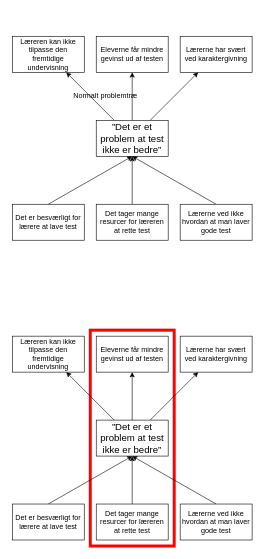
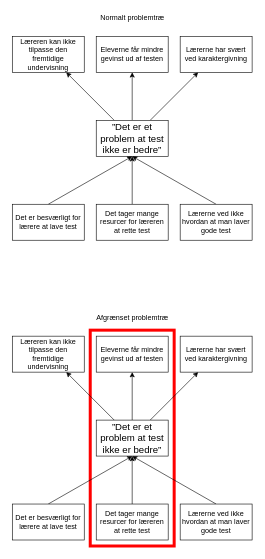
  <mxCell id="0" />
  <mxCell id="1" parent="0" />
  <mxCell id="2" value="" style="edgeStyle=none;html=1;" parent="1" source="5" target="6" edge="1"><mxGeometry relative="1" as="geometry" /></mxCell>
  <mxCell id="3" value="" style="edgeStyle=none;html=1;" parent="1" source="5" target="7" edge="1"><mxGeometry relative="1" as="geometry" /></mxCell>
  <mxCell id="4" value="" style="edgeStyle=none;html=1;" parent="1" source="5" target="8" edge="1"><mxGeometry relative="1" as="geometry" /></mxCell>
  <mxCell id="5" value="&lt;p class=&quot;MsoNormal&quot; style=&quot;margin: 0cm ; font-size: 12pt ; font-family: &amp;#34;calibri&amp;#34; , sans-serif&quot;&gt;&lt;span lang=&quot;DA&quot;&gt;”Det er et problem at test ikke er bedre”&lt;/span&gt;&lt;/p&gt;" style="rounded=0;whiteSpace=wrap;html=1;" parent="1" vertex="1"><mxGeometry x="160" y="200" width="120" height="60" as="geometry" /></mxCell>
  <mxCell id="6" value="Lærerne har svært ved karaktergivning" style="whiteSpace=wrap;html=1;rounded=0;" parent="1" vertex="1"><mxGeometry x="300" y="60" width="120" height="60" as="geometry" /></mxCell>
  <mxCell id="7" value="Læreren kan ikke tilpasse den fremtidige undervisning" style="whiteSpace=wrap;html=1;rounded=0;" parent="1" vertex="1"><mxGeometry x="20" y="60" width="120" height="60" as="geometry" /></mxCell>
  <mxCell id="8" value="Eleverne får mindre gevinst ud af testen" style="whiteSpace=wrap;html=1;rounded=0;" parent="1" vertex="1"><mxGeometry x="160" y="60" width="120" height="60" as="geometry" /></mxCell>
  <mxCell id="9" style="edgeStyle=none;html=1;exitX=0.5;exitY=0;exitDx=0;exitDy=0;entryX=0.5;entryY=1;entryDx=0;entryDy=0;" parent="1" source="10" target="5" edge="1"><mxGeometry relative="1" as="geometry" /></mxCell>
  <mxCell id="10" value="Det tager mange resurcer for læreren at rette test" style="whiteSpace=wrap;html=1;rounded=0;" parent="1" vertex="1"><mxGeometry x="160" y="340" width="120" height="60" as="geometry" /></mxCell>
  <mxCell id="11" style="edgeStyle=none;html=1;exitX=0.5;exitY=0;exitDx=0;exitDy=0;entryX=0.5;entryY=1;entryDx=0;entryDy=0;" parent="1" source="12" target="5" edge="1"><mxGeometry relative="1" as="geometry" /></mxCell>
  <mxCell id="12" value="Lærerne ved ikke hvordan at man laver gode test" style="whiteSpace=wrap;html=1;rounded=0;" parent="1" vertex="1"><mxGeometry x="300" y="340" width="120" height="60" as="geometry" /></mxCell>
  <mxCell id="13" style="edgeStyle=none;html=1;exitX=0.5;exitY=0;exitDx=0;exitDy=0;entryX=0.5;entryY=1;entryDx=0;entryDy=0;" parent="1" source="14" target="5" edge="1"><mxGeometry relative="1" as="geometry" /></mxCell>
  <mxCell id="14" value="Det er besværligt for lærere at lave test" style="whiteSpace=wrap;html=1;rounded=0;" parent="1" vertex="1"><mxGeometry x="20" y="340" width="120" height="60" as="geometry" /></mxCell>
  <mxCell id="15" value="" style="whiteSpace=wrap;html=1;fillColor=none;strokeColor=#FF0000;strokeWidth=5;" parent="1" vertex="1"><mxGeometry x="150" y="550" width="140" height="360" as="geometry" /></mxCell>
  <mxCell id="16" value="" style="edgeStyle=none;html=1;" edge="1" parent="1" source="19" target="20"><mxGeometry relative="1" as="geometry" /></mxCell>
  <mxCell id="17" value="" style="edgeStyle=none;html=1;" edge="1" parent="1" source="19" target="21"><mxGeometry relative="1" as="geometry" /></mxCell>
  <mxCell id="18" value="" style="edgeStyle=none;html=1;" edge="1" parent="1" source="19" target="22"><mxGeometry relative="1" as="geometry" /></mxCell>
  <mxCell id="19" value="&lt;p class=&quot;MsoNormal&quot; style=&quot;margin: 0cm ; font-size: 12pt ; font-family: &amp;#34;calibri&amp;#34; , sans-serif&quot;&gt;&lt;span lang=&quot;DA&quot;&gt;”Det er et problem at test ikke er bedre”&lt;/span&gt;&lt;/p&gt;" style="rounded=0;whiteSpace=wrap;html=1;" vertex="1" parent="1"><mxGeometry x="160" y="700" width="120" height="60" as="geometry" /></mxCell>
  <mxCell id="20" value="Lærerne har svært ved karaktergivning" style="whiteSpace=wrap;html=1;rounded=0;" vertex="1" parent="1"><mxGeometry x="300" y="560" width="120" height="60" as="geometry" /></mxCell>
  <mxCell id="21" value="Læreren kan ikke tilpasse den fremtidige undervisning" style="whiteSpace=wrap;html=1;rounded=0;" vertex="1" parent="1"><mxGeometry x="20" y="560" width="120" height="60" as="geometry" /></mxCell>
  <mxCell id="22" value="Eleverne får mindre gevinst ud af testen" style="whiteSpace=wrap;html=1;rounded=0;" vertex="1" parent="1"><mxGeometry x="160" y="560" width="120" height="60" as="geometry" /></mxCell>
  <mxCell id="23" style="edgeStyle=none;html=1;exitX=0.5;exitY=0;exitDx=0;exitDy=0;entryX=0.5;entryY=1;entryDx=0;entryDy=0;" edge="1" parent="1" source="24" target="19"><mxGeometry relative="1" as="geometry" /></mxCell>
  <mxCell id="24" value="Det tager mange resurcer for læreren at rette test" style="whiteSpace=wrap;html=1;rounded=0;" vertex="1" parent="1"><mxGeometry x="160" y="840" width="120" height="60" as="geometry" /></mxCell>
  <mxCell id="25" style="edgeStyle=none;html=1;exitX=0.5;exitY=0;exitDx=0;exitDy=0;entryX=0.5;entryY=1;entryDx=0;entryDy=0;" edge="1" parent="1" source="26" target="19"><mxGeometry relative="1" as="geometry" /></mxCell>
  <mxCell id="26" value="Lærerne ved ikke hvordan at man laver gode test" style="whiteSpace=wrap;html=1;rounded=0;" vertex="1" parent="1"><mxGeometry x="300" y="840" width="120" height="60" as="geometry" /></mxCell>
  <mxCell id="27" style="edgeStyle=none;html=1;exitX=0.5;exitY=0;exitDx=0;exitDy=0;entryX=0.5;entryY=1;entryDx=0;entryDy=0;" edge="1" parent="1" source="28" target="19"><mxGeometry relative="1" as="geometry" /></mxCell>
  <mxCell id="28" value="Det er besværligt for lærere at lave test" style="whiteSpace=wrap;html=1;rounded=0;" vertex="1" parent="1"><mxGeometry x="20" y="840" width="120" height="60" as="geometry" /></mxCell>
- <mxCell id="29" value="Normalt problemtræ" style="text;html=1;align=center;verticalAlign=middle;resizable=0;points=[];autosize=1;strokeColor=none;fillColor=none;" vertex="1" parent="1"><mxGeometry x="115" y="150" width="120" height="20" as="geometry" /></mxCell>
+ <mxCell id="29" value="Normalt problemtræ" style="text;html=1;align=center;verticalAlign=middle;resizable=0;points=[];autosize=1;strokeColor=none;fillColor=none;" vertex="1" parent="1"><mxGeometry x="160" y="20" width="120" height="20" as="geometry" /></mxCell>
+ <mxCell id="30" value="Afgrænset problemtræ" style="text;html=1;align=center;verticalAlign=middle;resizable=0;points=[];autosize=1;strokeColor=none;fillColor=none;" vertex="1" parent="1"><mxGeometry x="150" y="520" width="140" height="20" as="geometry" /></mxCell>
